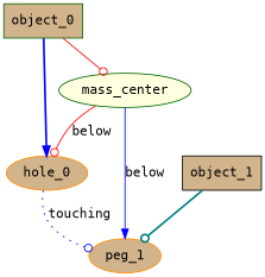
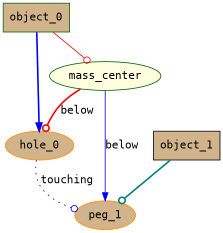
  digraph {
    fontname="DejaVu Sans Mono"
    node [color=darkgreen fillcolor=tan fontname="DejaVu Sans Mono" style=filled]
    edge [arrowhead=odot color=blue fontname="DejaVu Sans Mono" style=bold]
    n1 [label=object_0 shape=box]
    n2 [color=darkorange label=hole_0]
    n3 [fillcolor=lightyellow label=mass_center]
    n4 [color=darkorange label=peg_1]
    n5 [color=black label=object_1 shape=box]
    n1 -> n2 [arrowhead=normal]
    n1 -> n3 [color=red style=solid]
    n2 -> n4 [label=touching style=dotted]
-   n3 -> n2 [color=red label=below style=solid]
+   n3 -> n2 [color=red label=below]
    n3 -> n4 [arrowhead=normal label=below style=solid]
    n5 -> n4 [color=teal]
  }
